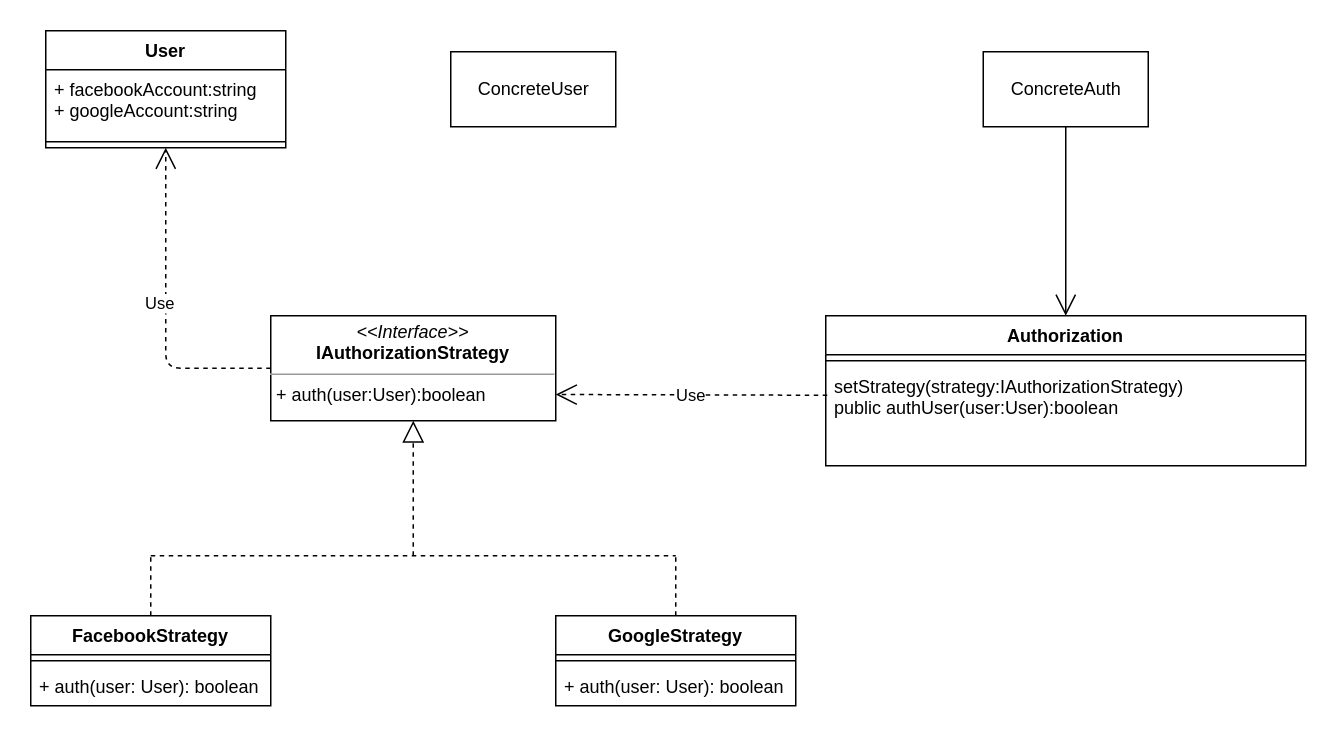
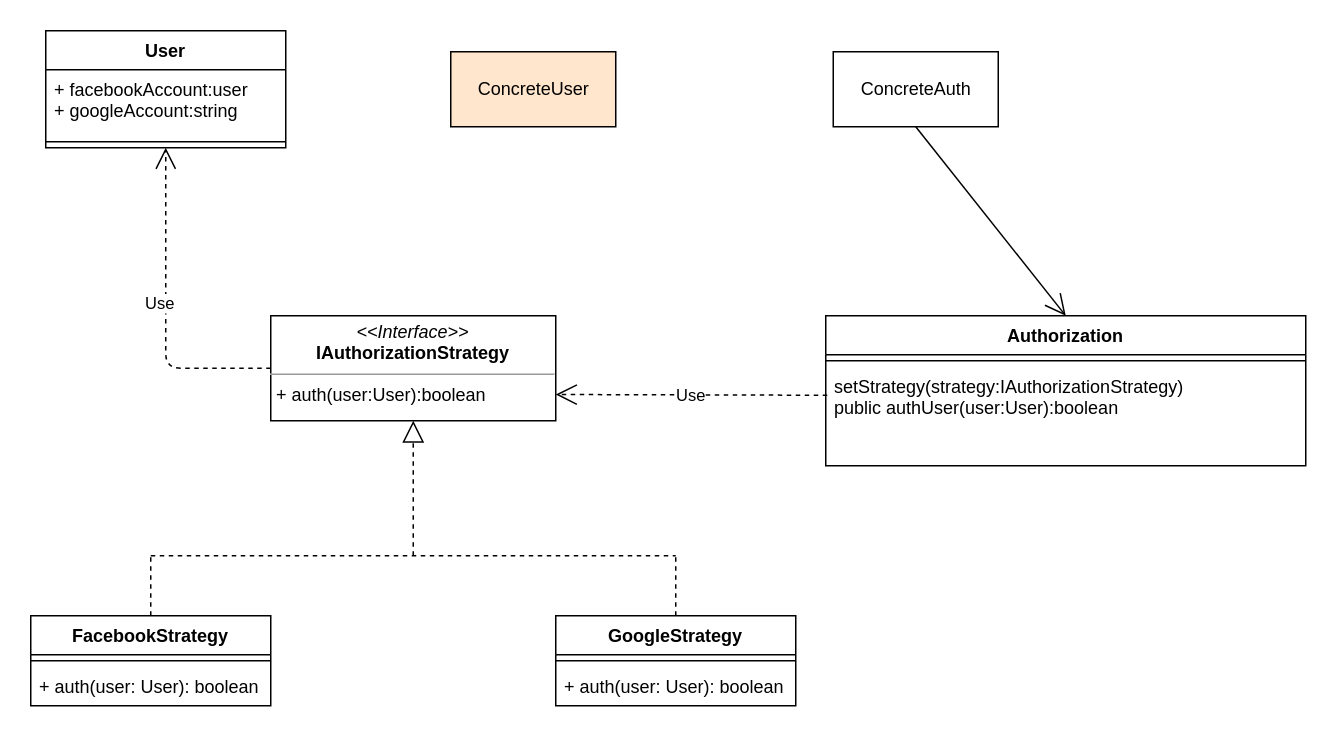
  <mxCell id="0" />
  <mxCell id="1" parent="0" />
  <mxCell id="2" value="User" style="swimlane;fontStyle=1;align=center;verticalAlign=top;childLayout=stackLayout;horizontal=1;startSize=26;horizontalStack=0;resizeParent=1;resizeParentMax=0;resizeLast=0;collapsible=1;marginBottom=0;" vertex="1" parent="1"><mxGeometry x="30" y="20" width="160" height="78" as="geometry" /></mxCell>
- <mxCell id="3" value="+ facebookAccount:string&#10;+ googleAccount:string" style="text;strokeColor=none;fillColor=none;align=left;verticalAlign=top;spacingLeft=4;spacingRight=4;overflow=hidden;rotatable=0;points=[[0,0.5],[1,0.5]];portConstraint=eastwest;" vertex="1" parent="2"><mxGeometry y="26" width="160" height="44" as="geometry" /></mxCell>
+ <mxCell id="3" value="+ facebookAccount:user&#10;+ googleAccount:string" style="text;strokeColor=none;fillColor=none;align=left;verticalAlign=top;spacingLeft=4;spacingRight=4;overflow=hidden;rotatable=0;points=[[0,0.5],[1,0.5]];portConstraint=eastwest;" vertex="1" parent="2"><mxGeometry y="26" width="160" height="44" as="geometry" /></mxCell>
  <mxCell id="4" value="" style="line;strokeWidth=1;fillColor=none;align=left;verticalAlign=middle;spacingTop=-1;spacingLeft=3;spacingRight=3;rotatable=0;labelPosition=right;points=[];portConstraint=eastwest;" vertex="1" parent="2"><mxGeometry y="70" width="160" height="8" as="geometry" /></mxCell>
  <mxCell id="5" value="&lt;p style=&quot;margin: 4px 0px 0px ; text-align: center&quot;&gt;&lt;i&gt;&amp;lt;&amp;lt;Interface&amp;gt;&amp;gt;&lt;/i&gt;&lt;br&gt;&lt;b&gt;IAuthorizationStrategy&lt;/b&gt;&lt;/p&gt;&lt;hr size=&quot;1&quot;&gt;&lt;p style=&quot;margin: 0px 0px 0px 4px&quot;&gt;+ auth(user:User):boolean&lt;br&gt;&lt;/p&gt;" style="verticalAlign=top;align=left;overflow=fill;fontSize=12;fontFamily=Helvetica;html=1;" vertex="1" parent="1"><mxGeometry x="180" y="210" width="190" height="70" as="geometry" /></mxCell>
  <mxCell id="6" value="FacebookStrategy" style="swimlane;fontStyle=1;align=center;verticalAlign=top;childLayout=stackLayout;horizontal=1;startSize=26;horizontalStack=0;resizeParent=1;resizeParentMax=0;resizeLast=0;collapsible=1;marginBottom=0;" vertex="1" parent="1"><mxGeometry y="410" width="160" height="60" as="geometry" x="20" /></mxCell>
  <mxCell id="7" value="" style="line;strokeWidth=1;fillColor=none;align=left;verticalAlign=middle;spacingTop=-1;spacingLeft=3;spacingRight=3;rotatable=0;labelPosition=right;points=[];portConstraint=eastwest;" vertex="1" parent="6"><mxGeometry y="26" width="160" height="8" as="geometry" /></mxCell>
  <mxCell id="8" value="+ auth(user: User): boolean" style="text;strokeColor=none;fillColor=none;align=left;verticalAlign=top;spacingLeft=4;spacingRight=4;overflow=hidden;rotatable=0;points=[[0,0.5],[1,0.5]];portConstraint=eastwest;" vertex="1" parent="6"><mxGeometry y="34" width="160" height="26" as="geometry" /></mxCell>
  <mxCell id="9" value="" style="endArrow=none;dashed=1;html=1;exitX=0.5;exitY=0;exitDx=0;exitDy=0;" edge="1" parent="1" source="13"><mxGeometry width="50" height="50" relative="1" as="geometry"><mxPoint x="420" y="350" as="sourcePoint" /><mxPoint x="450" y="370" as="targetPoint" /></mxGeometry></mxCell>
  <mxCell id="10" value="" style="endArrow=none;dashed=1;html=1;exitX=0.5;exitY=0;exitDx=0;exitDy=0;" edge="1" parent="1" source="6"><mxGeometry width="50" height="50" relative="1" as="geometry"><mxPoint x="420" y="350" as="sourcePoint" /><mxPoint x="100" y="370" as="targetPoint" /></mxGeometry></mxCell>
  <mxCell id="11" value="" style="endArrow=none;dashed=1;html=1;" edge="1" parent="1"><mxGeometry width="50" height="50" relative="1" as="geometry"><mxPoint x="100" y="370" as="sourcePoint" /><mxPoint x="450" y="370" as="targetPoint" /></mxGeometry></mxCell>
  <mxCell id="12" value="" style="endArrow=block;dashed=1;endFill=0;endSize=12;html=1;entryX=0.5;entryY=1;entryDx=0;entryDy=0;" edge="1" parent="1" target="5"><mxGeometry width="160" relative="1" as="geometry"><mxPoint x="275" y="370" as="sourcePoint" /><mxPoint x="520" y="330" as="targetPoint" /></mxGeometry></mxCell>
  <mxCell id="13" value="GoogleStrategy" style="swimlane;fontStyle=1;align=center;verticalAlign=top;childLayout=stackLayout;horizontal=1;startSize=26;horizontalStack=0;resizeParent=1;resizeParentMax=0;resizeLast=0;collapsible=1;marginBottom=0;" vertex="1" parent="1"><mxGeometry x="370" y="410" width="160" height="60" as="geometry" /></mxCell>
  <mxCell id="14" value="" style="line;strokeWidth=1;fillColor=none;align=left;verticalAlign=middle;spacingTop=-1;spacingLeft=3;spacingRight=3;rotatable=0;labelPosition=right;points=[];portConstraint=eastwest;" vertex="1" parent="13"><mxGeometry y="26" width="160" height="8" as="geometry" /></mxCell>
  <mxCell id="15" value="+ auth(user: User): boolean" style="text;strokeColor=none;fillColor=none;align=left;verticalAlign=top;spacingLeft=4;spacingRight=4;overflow=hidden;rotatable=0;points=[[0,0.5],[1,0.5]];portConstraint=eastwest;" vertex="1" parent="13"><mxGeometry y="34" width="160" height="26" as="geometry" /></mxCell>
  <mxCell id="16" value="Authorization" style="swimlane;fontStyle=1;align=center;verticalAlign=top;childLayout=stackLayout;horizontal=1;startSize=26;horizontalStack=0;resizeParent=1;resizeParentMax=0;resizeLast=0;collapsible=1;marginBottom=0;" vertex="1" parent="1"><mxGeometry x="550" y="210" width="320" height="100" as="geometry" /></mxCell>
  <mxCell id="17" value="" style="line;strokeWidth=1;fillColor=none;align=left;verticalAlign=middle;spacingTop=-1;spacingLeft=3;spacingRight=3;rotatable=0;labelPosition=right;points=[];portConstraint=eastwest;" vertex="1" parent="16"><mxGeometry y="26" width="320" height="8" as="geometry" /></mxCell>
  <mxCell id="18" value="setStrategy(strategy:IAuthorizationStrategy)&#10;public authUser(user:User):boolean" style="text;strokeColor=none;fillColor=none;align=left;verticalAlign=top;spacingLeft=4;spacingRight=4;overflow=hidden;rotatable=0;points=[[0,0.5],[1,0.5]];portConstraint=eastwest;" vertex="1" parent="16"><mxGeometry y="34" width="320" height="66" as="geometry" /></mxCell>
  <mxCell id="19" value="Use" style="endArrow=open;endSize=12;dashed=1;html=1;entryX=1;entryY=0.75;entryDx=0;entryDy=0;" edge="1" parent="1" target="5"><mxGeometry width="160" relative="1" as="geometry"><mxPoint x="551" y="263" as="sourcePoint" /><mxPoint x="570" y="330" as="targetPoint" /></mxGeometry></mxCell>
- <mxCell id="20" value="ConcreteUser" style="html=1;" vertex="1" parent="1"><mxGeometry x="300" y="34" width="110" height="50" as="geometry" /></mxCell>
- <mxCell id="21" value="ConcreteAuth" style="html=1;" vertex="1" parent="1"><mxGeometry x="655" y="34" width="110" height="50" as="geometry" /></mxCell>
+ <mxCell id="20" value="ConcreteUser" style="html=1;fillColor=#ffe6cc;" vertex="1" parent="1"><mxGeometry x="300" y="34" width="110" height="50" as="geometry" /></mxCell>
+ <mxCell id="21" value="ConcreteAuth" style="html=1;" vertex="1" parent="1"><mxGeometry x="555" y="34" width="110" height="50" as="geometry" /></mxCell>
  <mxCell id="22" value="" style="endArrow=open;endFill=1;endSize=12;html=1;exitX=0.5;exitY=1;exitDx=0;exitDy=0;entryX=0.5;entryY=0;entryDx=0;entryDy=0;" edge="1" parent="1" source="21" target="16"><mxGeometry width="160" relative="1" as="geometry"><mxPoint x="410" y="330" as="sourcePoint" /><mxPoint x="570" y="330" as="targetPoint" /></mxGeometry></mxCell>
  <mxCell id="23" value="Use" style="endArrow=open;endSize=12;dashed=1;html=1;exitX=0;exitY=0.5;exitDx=0;exitDy=0;entryX=0.5;entryY=1;entryDx=0;entryDy=0;" edge="1" parent="1" source="5" target="2"><mxGeometry x="0.043" y="4" width="160" relative="1" as="geometry"><mxPoint x="410" y="330" as="sourcePoint" /><mxPoint x="570" y="330" as="targetPoint" /><Array as="points"><mxPoint x="110" y="245" /></Array><mxPoint as="offset" /></mxGeometry></mxCell>
